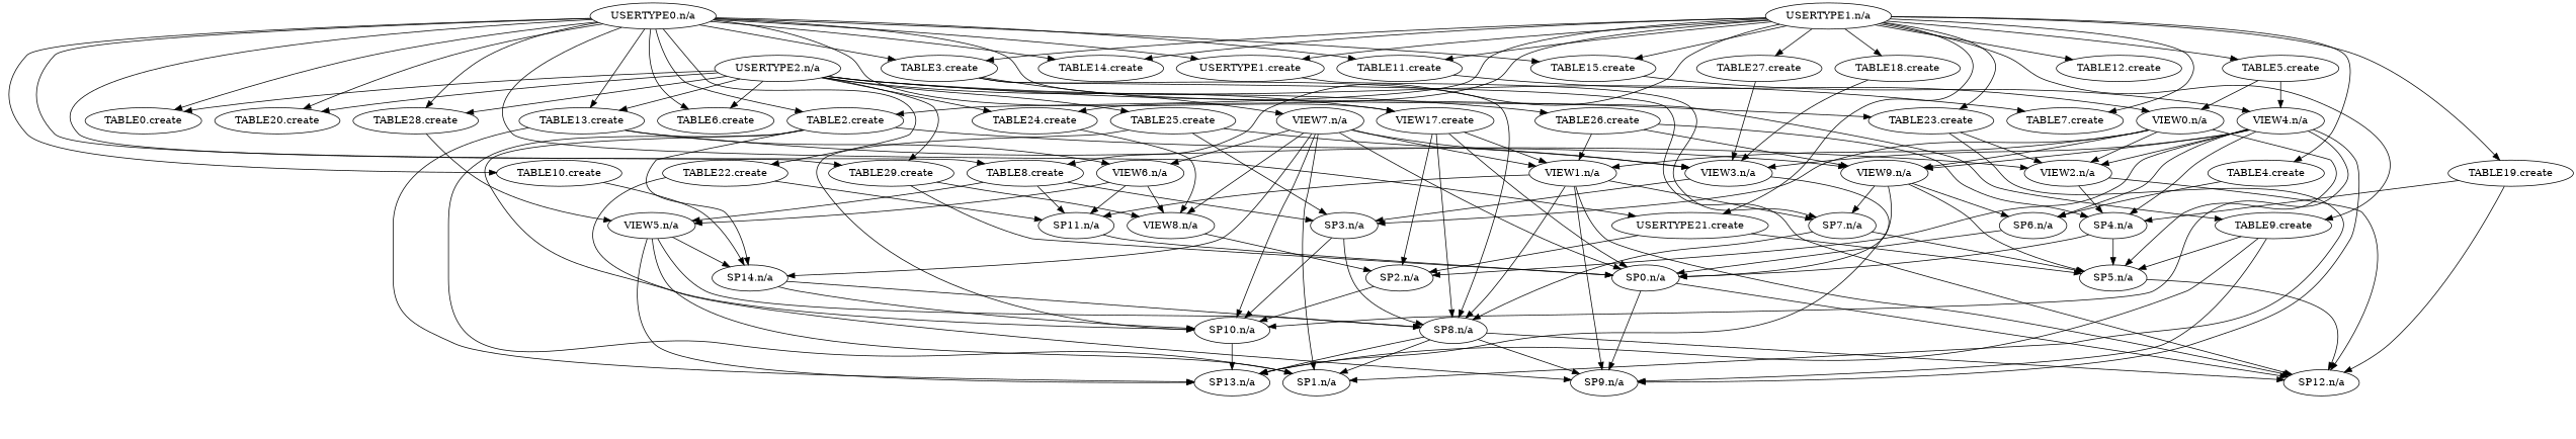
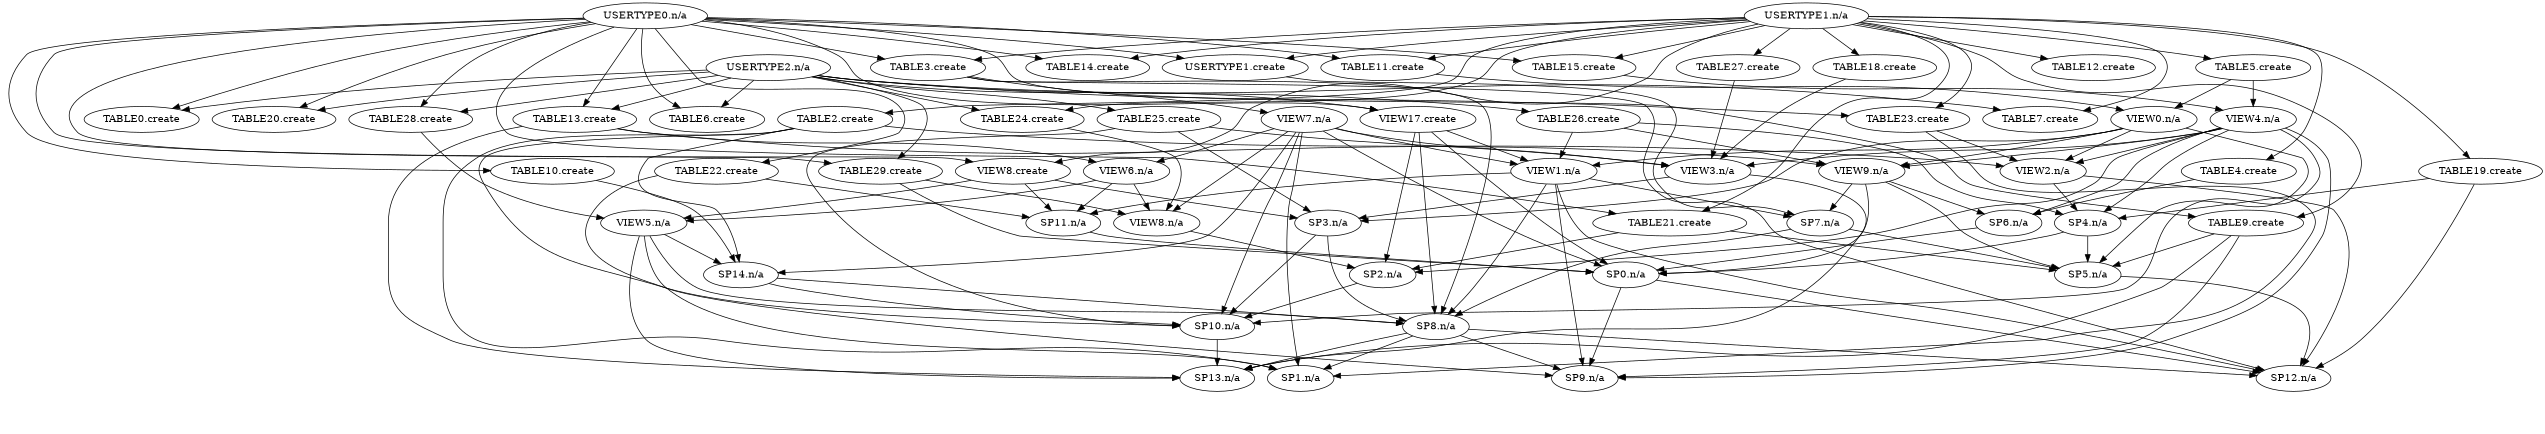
  digraph {
    n1 [label="TABLE0.create"]
    n2 [label="USERTYPE1.create"]
    n3 [label="SP7.n/a"]
    n4 [label="SP8.n/a"]
    n5 [label="SP5.n/a"]
    n6 [label="TABLE10.create"]
    n7 [label="SP14.n/a"]
    n8 [label="SP10.n/a"]
    n9 [label="TABLE11.create"]
    n10 [label="VIEW0.n/a"]
    n11 [label="VIEW9.n/a"]
    n12 [label="VIEW1.n/a"]
    n13 [label="VIEW2.n/a"]
    n14 [label="SP3.n/a"]
    n15 [label="TABLE12.create"]
    n16 [label="TABLE13.create"]
    n17 [label="VIEW6.n/a"]
    n18 [label="SP13.n/a"]
    n19 [label="SP11.n/a"]
    n20 [label="VIEW8.n/a"]
    n21 [label="VIEW5.n/a"]
    n22 [label="SP0.n/a"]
    n23 [label="SP6.n/a"]
    n24 [label="TABLE14.create"]
    n25 [label="TABLE15.create"]
    n26 [label="VIEW4.n/a"]
    n27 [label="SP2.n/a"]
    n28 [label="SP4.n/a"]
    n29 [label="SP9.n/a"]
    n30 [label="VIEW3.n/a"]
    n31 [label="VIEW17.create"]
    n32 [label="SP12.n/a"]
    n33 [label="SP1.n/a"]
    n34 [label="TABLE18.create"]
    n35 [label="VIEW7.n/a"]
    n36 [label="TABLE19.create"]
    n37 [label="TABLE2.create"]
    n38 [label="TABLE20.create"]
-   n39 [label="USERTYPE21.create"]
+   n39 [label="TABLE21.create"]
    n40 [label="TABLE22.create"]
    n41 [label="TABLE23.create"]
    n42 [label="TABLE24.create"]
    n43 [label="TABLE25.create"]
    n44 [label="TABLE26.create"]
    n45 [label="TABLE27.create"]
    n46 [label="TABLE28.create"]
    n47 [label="TABLE29.create"]
    n48 [label="TABLE3.create"]
    n49 [label="TABLE4.create"]
    n50 [label="TABLE5.create"]
    n51 [label="TABLE6.create"]
    n52 [label="TABLE7.create"]
-   n53 [label="TABLE8.create"]
+   n53 [label="VIEW8.create"]
    n54 [label="TABLE9.create"]
    n55 [label="USERTYPE0.n/a"]
    n56 [label="USERTYPE1.n/a"]
    n57 [label="USERTYPE2.n/a"]
    n2 -> n3
    n3 -> n4
    n3 -> n5
    n4 -> n18
    n4 -> n29
    n4 -> n32
    n4 -> n33
    n5 -> n32
    n6 -> n7
    n7 -> n4
    n7 -> n8
    n8 -> n18
    n9 -> n10
    n10 -> n5
    n10 -> n11
    n10 -> n12
    n10 -> n13
    n10 -> n14
    n11 -> n3
    n11 -> n5
    n11 -> n22
    n11 -> n23
    n12 -> n3
    n12 -> n4
    n12 -> n19
    n12 -> n29
    n12 -> n32
    n13 -> n28
    n13 -> n32
    n14 -> n4
    n14 -> n8
    n16 -> n11
    n16 -> n17
    n16 -> n18
    n17 -> n19
    n17 -> n20
    n17 -> n21
    n19 -> n22
    n20 -> n27
    n21 -> n4
    n21 -> n7
    n21 -> n18
    n21 -> n33
    n22 -> n29
    n22 -> n32
    n23 -> n22
    n25 -> n26
    n26 -> n8
    n26 -> n11
    n26 -> n13
    n26 -> n23
    n26 -> n27
    n26 -> n28
    n26 -> n29
    n26 -> n30
    n27 -> n8
    n28 -> n5
    n28 -> n22
    n30 -> n14
    n30 -> n18
    n31 -> n4
    n31 -> n12
    n31 -> n22
    n31 -> n27
    n34 -> n30
    n35 -> n7
    n35 -> n8
    n35 -> n12
    n35 -> n17
    n35 -> n20
    n35 -> n22
    n35 -> n30
    n35 -> n33
    n36 -> n28
    n36 -> n32
    n37 -> n7
    n37 -> n8
    n37 -> n13
    n37 -> n33
    n39 -> n5
    n39 -> n27
    n40 -> n19
    n40 -> n29
    n41 -> n13
    n41 -> n33
    n42 -> n20
    n43 -> n8
    n43 -> n14
    n43 -> n30
    n44 -> n11
    n44 -> n12
    n44 -> n28
    n45 -> n30
    n46 -> n21
    n47 -> n20
    n47 -> n22
    n48 -> n4
    n48 -> n32
    n48 -> n35
    n49 -> n23
    n50 -> n10
    n50 -> n26
    n53 -> n14
    n53 -> n19
    n53 -> n21
    n54 -> n5
    n54 -> n18
    n54 -> n29
    n55 -> n1
    n55 -> n2
    n55 -> n6
    n55 -> n9
    n55 -> n16
    n55 -> n24
    n55 -> n25
    n55 -> n31
-   n55 -> n37
    n55 -> n38
    n55 -> n39
    n55 -> n40
    n55 -> n46
    n55 -> n47
    n55 -> n48
    n55 -> n51
    n55 -> n53
    n55 -> n54
    n56 -> n2
    n56 -> n9
    n56 -> n15
    n56 -> n24
    n56 -> n25
    n56 -> n34
    n56 -> n36
    n56 -> n37
    n56 -> n39
    n56 -> n41
    n56 -> n42
    n56 -> n45
    n56 -> n48
    n56 -> n49
    n56 -> n50
    n56 -> n52
    n56 -> n53
    n56 -> n54
    n57 -> n1
    n57 -> n16
    n57 -> n31
    n57 -> n38
    n57 -> n41
    n57 -> n42
    n57 -> n43
    n57 -> n44
    n57 -> n46
    n57 -> n47
    n57 -> n51
    n57 -> n52
  }
